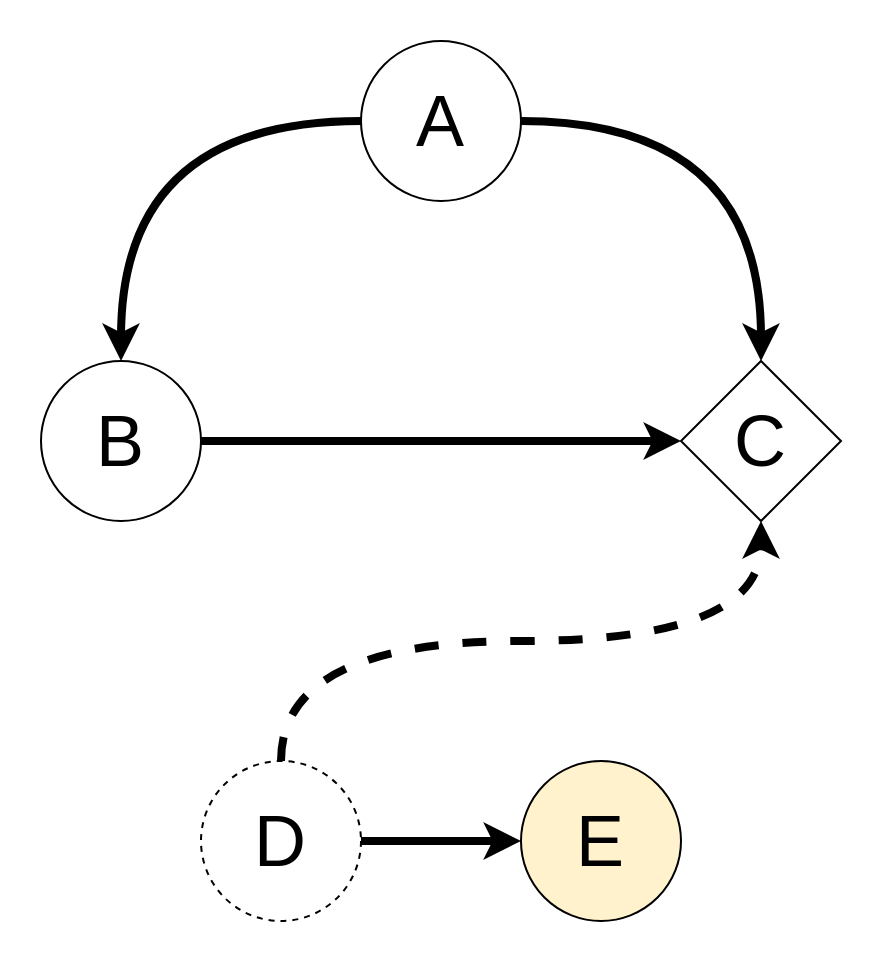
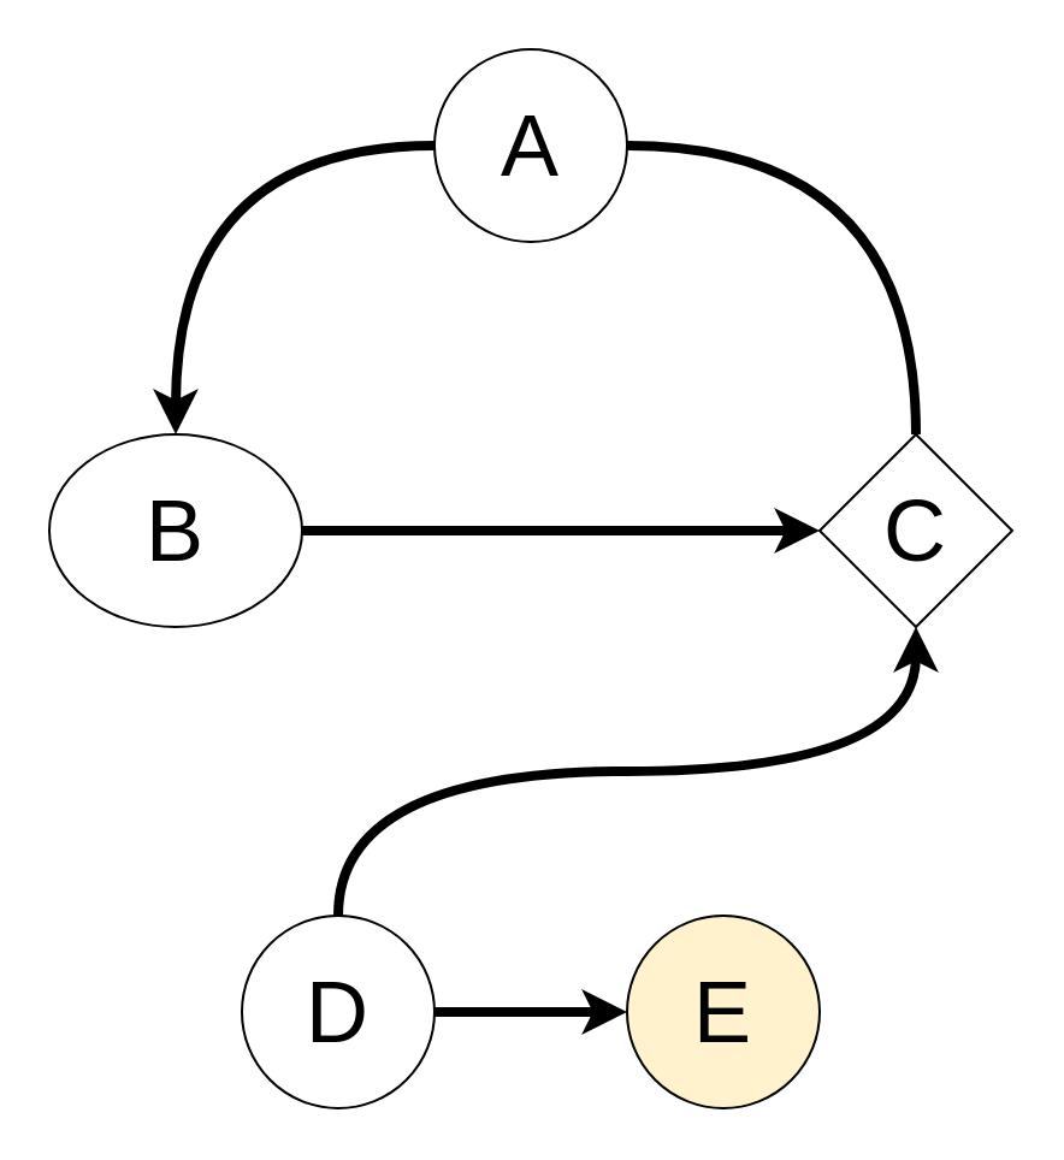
  <mxCell id="0" />
  <mxCell id="1" parent="0" />
  <mxCell id="2" value="&lt;font style=&quot;font-size: 36px;&quot;&gt;E&lt;/font&gt;" style="ellipse;whiteSpace=wrap;html=1;aspect=fixed;fillColor=#fff2cc;" vertex="1" parent="1"><mxGeometry x="260" y="380" width="80" height="80" as="geometry" /></mxCell>
  <mxCell id="3" style="edgeStyle=orthogonalEdgeStyle;rounded=0;orthogonalLoop=1;jettySize=auto;html=1;exitX=1;exitY=0.5;exitDx=0;exitDy=0;entryX=0;entryY=0.5;entryDx=0;entryDy=0;curved=1;strokeWidth=4;" edge="1" parent="1" source="5" target="2"><mxGeometry relative="1" as="geometry" /></mxCell>
- <mxCell id="4" style="edgeStyle=orthogonalEdgeStyle;rounded=0;orthogonalLoop=1;jettySize=auto;html=1;exitX=0.5;exitY=0;exitDx=0;exitDy=0;entryX=0.5;entryY=1;entryDx=0;entryDy=0;curved=1;strokeWidth=4;dashed=1;" edge="1" parent="1" source="5" target="6"><mxGeometry relative="1" as="geometry" /></mxCell>
- <mxCell id="5" value="&lt;font style=&quot;font-size: 36px;&quot;&gt;D&lt;/font&gt;" style="ellipse;whiteSpace=wrap;html=1;aspect=fixed;dashed=1;" vertex="1" parent="1"><mxGeometry x="100" y="380" width="80" height="80" as="geometry" /></mxCell>
+ <mxCell id="4" style="edgeStyle=orthogonalEdgeStyle;rounded=0;orthogonalLoop=1;jettySize=auto;html=1;exitX=0.5;exitY=0;exitDx=0;exitDy=0;entryX=0.5;entryY=1;entryDx=0;entryDy=0;curved=1;strokeWidth=4;" edge="1" parent="1" source="5" target="6"><mxGeometry relative="1" as="geometry" /></mxCell>
+ <mxCell id="5" value="&lt;font style=&quot;font-size: 36px;&quot;&gt;D&lt;/font&gt;" style="ellipse;whiteSpace=wrap;html=1;aspect=fixed;" vertex="1" parent="1"><mxGeometry x="100" y="380" width="80" height="80" as="geometry" /></mxCell>
  <mxCell id="6" value="&lt;font style=&quot;font-size: 36px;&quot;&gt;C&lt;/font&gt;" style="rhombus;whiteSpace=wrap;html=1;aspect=fixed;" vertex="1" parent="1"><mxGeometry x="340" y="180" width="80" height="80" as="geometry" /></mxCell>
  <mxCell id="7" style="edgeStyle=orthogonalEdgeStyle;rounded=0;orthogonalLoop=1;jettySize=auto;html=1;exitX=1;exitY=0.5;exitDx=0;exitDy=0;entryX=0;entryY=0.5;entryDx=0;entryDy=0;curved=1;strokeWidth=4;" edge="1" parent="1" source="8" target="6"><mxGeometry relative="1" as="geometry" /></mxCell>
- <mxCell id="8" value="&lt;font style=&quot;font-size: 36px;&quot;&gt;B&lt;/font&gt;" style="ellipse;whiteSpace=wrap;html=1;aspect=fixed;" vertex="1" parent="1"><mxGeometry x="20" y="180" width="80" height="80" as="geometry" /></mxCell>
+ <mxCell id="8" value="&lt;font style=&quot;font-size: 36px;&quot;&gt;B&lt;/font&gt;" style="ellipse;whiteSpace=wrap;html=1;aspect=fixed;" vertex="1" parent="1"><mxGeometry x="20" y="180" width="105" height="80" as="geometry" /></mxCell>
  <mxCell id="9" style="edgeStyle=orthogonalEdgeStyle;rounded=0;orthogonalLoop=1;jettySize=auto;html=1;exitX=0;exitY=0.5;exitDx=0;exitDy=0;entryX=0.5;entryY=0;entryDx=0;entryDy=0;curved=1;strokeWidth=4;" edge="1" parent="1" source="11" target="8"><mxGeometry relative="1" as="geometry" /></mxCell>
- <mxCell id="10" style="edgeStyle=orthogonalEdgeStyle;rounded=0;orthogonalLoop=1;jettySize=auto;html=1;exitX=1;exitY=0.5;exitDx=0;exitDy=0;curved=1;strokeWidth=4;" edge="1" parent="1" source="11" target="6"><mxGeometry relative="1" as="geometry" /></mxCell>
+ <mxCell id="10" style="edgeStyle=orthogonalEdgeStyle;rounded=0;orthogonalLoop=1;jettySize=auto;html=1;exitX=1;exitY=0.5;exitDx=0;exitDy=0;curved=1;strokeWidth=4;endArrow=none;" edge="1" parent="1" source="11" target="6"><mxGeometry relative="1" as="geometry" /></mxCell>
  <mxCell id="11" value="&lt;font style=&quot;font-size: 36px;&quot;&gt;A&lt;/font&gt;" style="ellipse;whiteSpace=wrap;html=1;aspect=fixed;" vertex="1" parent="1"><mxGeometry x="180" y="20" width="80" height="80" as="geometry" /></mxCell>
